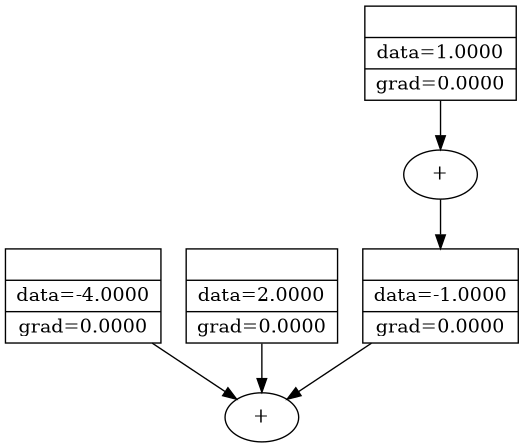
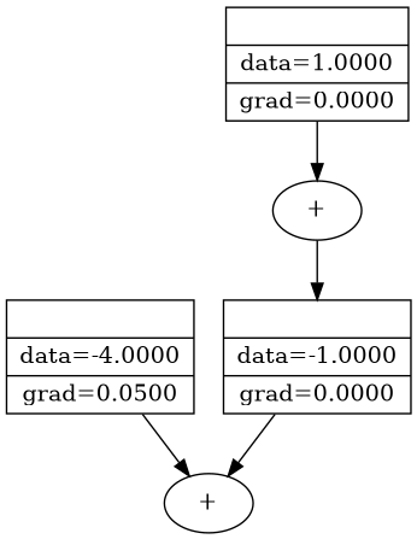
  digraph {
    rankdir=TB
    node [shape=record]
-   n1 [label="{  | data=-4.0000 | grad=0.0000 }"]
+   n1 [label="{  | data=-4.0000 | grad=0.0500 }"]
    n2 [label="+" shape=""]
-   n3 [label="{  | data=2.0000 | grad=0.0000 }"]
    n4 [label="+" shape=""]
    n5 [label="{  | data=-1.0000 | grad=0.0000 }"]
    n6 [label="{  | data=1.0000 | grad=0.0000 }"]
    n1 -> n2
-   n3 -> n2
    n4 -> n5
    n5 -> n2
    n6 -> n4
  }
